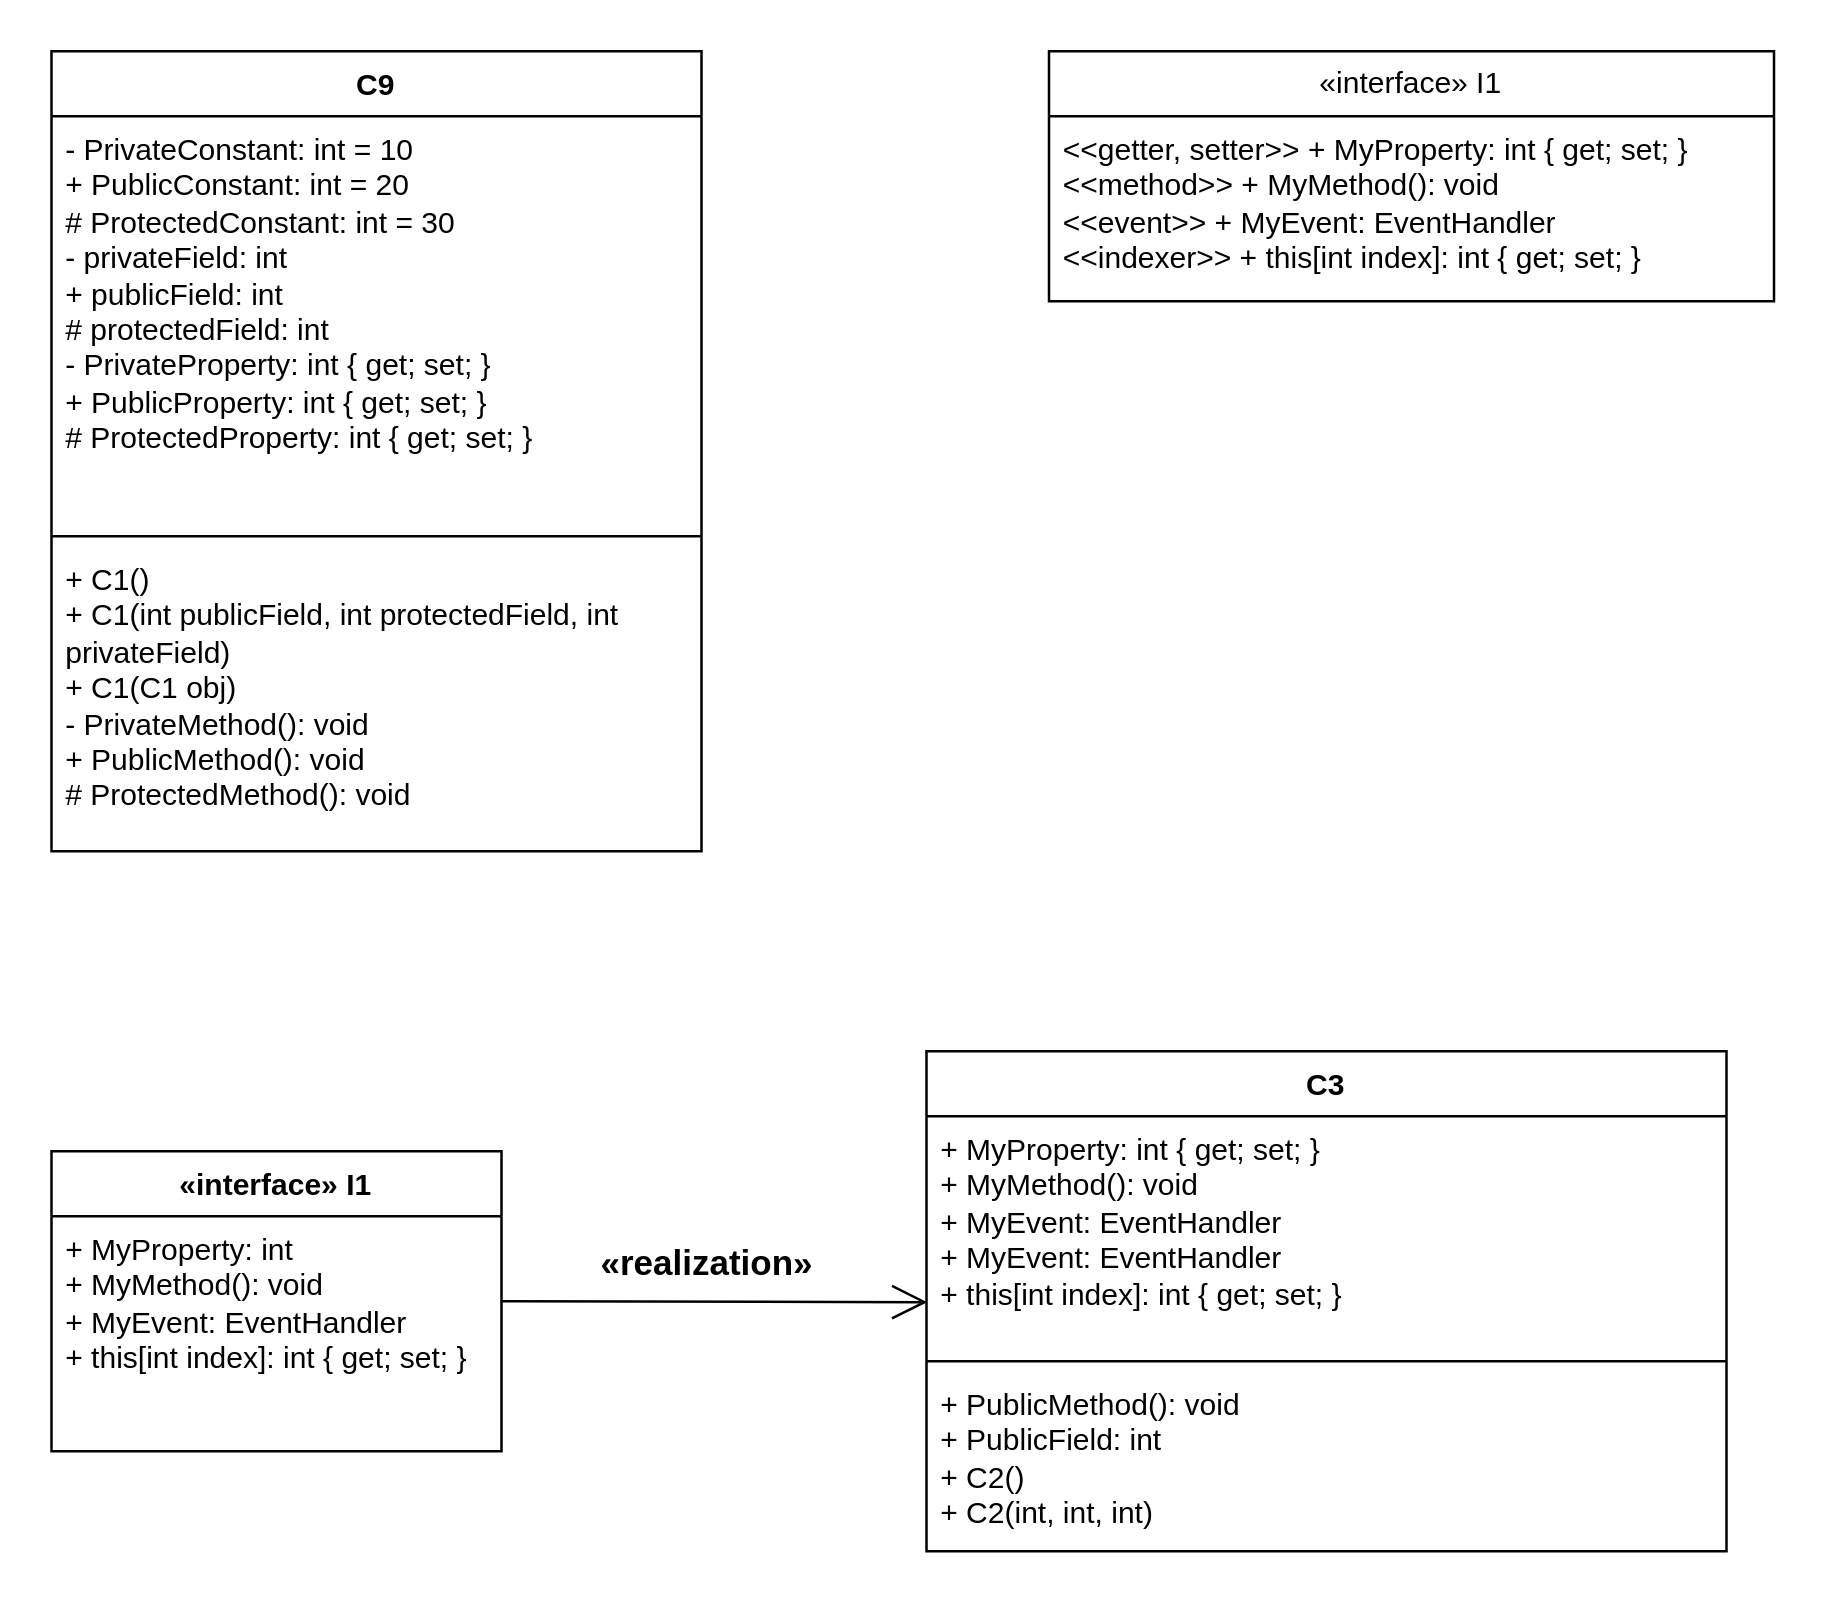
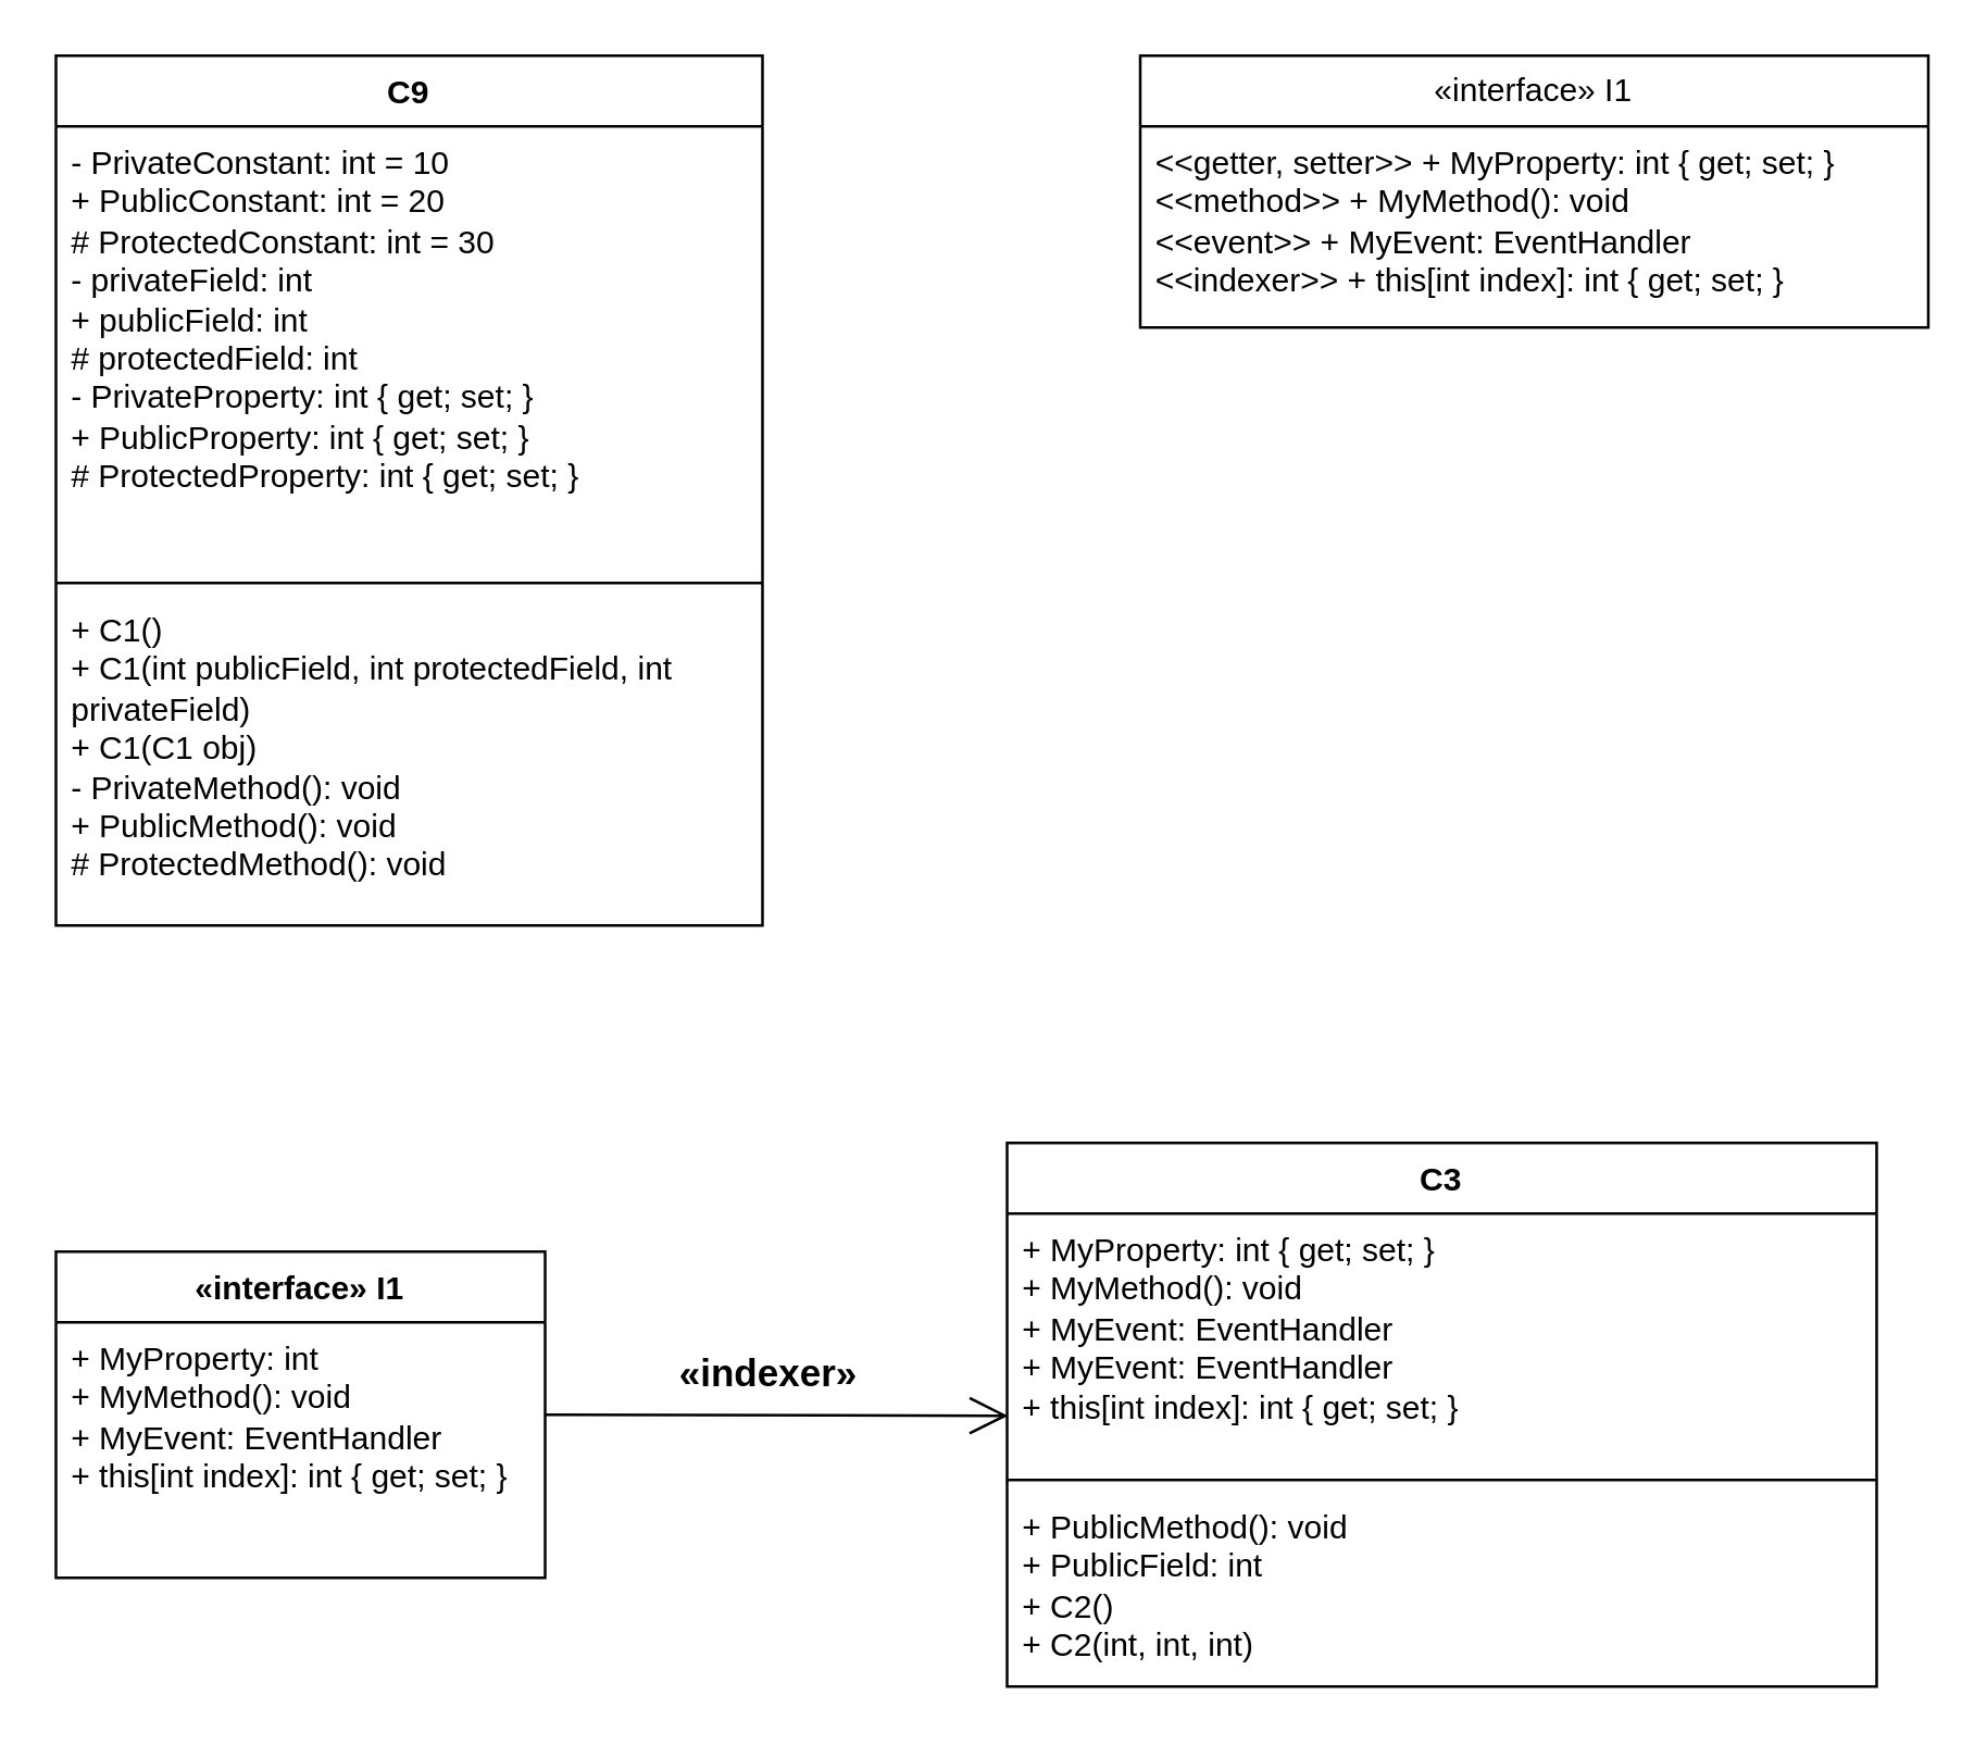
  <mxCell id="0" />
  <mxCell id="1" parent="0" />
  <mxCell id="2" value="  C9   " style="swimlane;fontStyle=1;align=center;verticalAlign=top;childLayout=stackLayout;horizontal=1;startSize=26;horizontalStack=0;resizeParent=1;resizeParentMax=0;resizeLast=0;collapsible=1;marginBottom=0;whiteSpace=wrap;html=1;" parent="1" vertex="1"><mxGeometry x="20" y="20" width="260" height="320" as="geometry" /></mxCell>
  <mxCell id="3" value="- PrivateConstant: &lt;span class=&quot;hljs-built_in&quot;&gt;int&lt;/span&gt; = &lt;span class=&quot;hljs-number&quot;&gt;10&lt;/span&gt;&lt;br&gt;+ PublicConstant: &lt;span class=&quot;hljs-built_in&quot;&gt;int&lt;/span&gt; = &lt;span class=&quot;hljs-number&quot;&gt;20&lt;/span&gt;&amp;nbsp;&lt;br&gt;&lt;span class=&quot;hljs-meta&quot;&gt;# ProtectedConstant: int = 30&lt;/span&gt;&lt;br&gt;- privateField: &lt;span class=&quot;hljs-built_in&quot;&gt;int&lt;/span&gt;&lt;br&gt;+ publicField: &lt;span class=&quot;hljs-built_in&quot;&gt;int&lt;/span&gt;&amp;nbsp;&lt;br&gt;&lt;span class=&quot;hljs-meta&quot;&gt;# protectedField: int&amp;nbsp;&lt;/span&gt;&lt;br&gt;- PrivateProperty: &lt;span class=&quot;hljs-built_in&quot;&gt;int&lt;/span&gt; { &lt;span class=&quot;hljs-keyword&quot;&gt;get&lt;/span&gt;; &lt;span class=&quot;hljs-keyword&quot;&gt;set&lt;/span&gt;; }&lt;br&gt;+ PublicProperty: &lt;span class=&quot;hljs-built_in&quot;&gt;int&lt;/span&gt; { &lt;span class=&quot;hljs-keyword&quot;&gt;get&lt;/span&gt;; &lt;span class=&quot;hljs-keyword&quot;&gt;set&lt;/span&gt;; }&amp;nbsp;&lt;br&gt;&lt;span class=&quot;hljs-meta&quot;&gt;# ProtectedProperty: int { get; set; }&lt;/span&gt;" style="text;strokeColor=none;fillColor=none;align=left;verticalAlign=top;spacingLeft=4;spacingRight=4;overflow=hidden;rotatable=0;points=[[0,0.5],[1,0.5]];portConstraint=eastwest;whiteSpace=wrap;html=1;" parent="2" vertex="1"><mxGeometry y="26" width="260" height="164" as="geometry" /></mxCell>
  <mxCell id="4" value="" style="line;strokeWidth=1;fillColor=none;align=left;verticalAlign=middle;spacingTop=-1;spacingLeft=3;spacingRight=3;rotatable=0;labelPosition=right;points=[];portConstraint=eastwest;strokeColor=inherit;" parent="2" vertex="1"><mxGeometry y="190" width="260" height="8" as="geometry" /></mxCell>
  <mxCell id="5" value="+ C1()&amp;nbsp;&lt;br&gt;+ C1(&lt;span class=&quot;hljs-built_in&quot;&gt;int&lt;/span&gt; publicField, &lt;span class=&quot;hljs-built_in&quot;&gt;int&lt;/span&gt; protectedField, &lt;span class=&quot;hljs-built_in&quot;&gt;int&lt;/span&gt; privateField)&lt;br&gt;+ C1(C1 obj)&lt;br&gt;- PrivateMethod(): &lt;span class=&quot;hljs-keyword&quot;&gt;void&lt;/span&gt;&lt;br&gt;+ PublicMethod(): &lt;span class=&quot;hljs-keyword&quot;&gt;void&lt;/span&gt;&amp;nbsp;&lt;br&gt;&lt;span class=&quot;hljs-meta&quot;&gt;# ProtectedMethod(): void&amp;nbsp; &amp;nbsp;&amp;nbsp;&lt;/span&gt;" style="text;strokeColor=none;fillColor=none;align=left;verticalAlign=top;spacingLeft=4;spacingRight=4;overflow=hidden;rotatable=0;points=[[0,0.5],[1,0.5]];portConstraint=eastwest;whiteSpace=wrap;html=1;" parent="2" vertex="1"><mxGeometry y="198" width="260" height="122" as="geometry" /></mxCell>
  <mxCell id="6" value="«interface» I1  " style="swimlane;fontStyle=0;childLayout=stackLayout;horizontal=1;startSize=26;fillColor=none;horizontalStack=0;resizeParent=1;resizeParentMax=0;resizeLast=0;collapsible=1;marginBottom=0;whiteSpace=wrap;html=1;" vertex="1" parent="1"><mxGeometry x="419" y="20" width="290" height="100" as="geometry" /></mxCell>
  <mxCell id="7" value="&lt;span class=&quot;hljs-operator&quot;&gt;&lt;span class=&quot;hljs-operator&quot;&gt;&amp;lt;&amp;lt;&lt;/span&gt;getter, setter&lt;span class=&quot;hljs-operator&quot;&gt;&amp;gt;&amp;gt;&amp;nbsp;&lt;/span&gt;+&lt;/span&gt; MyProperty: &lt;span class=&quot;hljs-type&quot;&gt;int&lt;/span&gt; { &lt;span class=&quot;hljs-keyword&quot;&gt;get&lt;/span&gt;; &lt;span class=&quot;hljs-keyword&quot;&gt;set&lt;/span&gt;; }&amp;nbsp;&lt;br&gt;&lt;span class=&quot;hljs-operator&quot;&gt;&lt;span class=&quot;hljs-operator&quot;&gt;&amp;lt;&amp;lt;&lt;/span&gt;&lt;span class=&quot;hljs-keyword&quot;&gt;method&lt;/span&gt;&lt;span class=&quot;hljs-operator&quot;&gt;&amp;gt;&amp;gt;&amp;nbsp;&lt;/span&gt;+&lt;/span&gt; MyMethod(): void&amp;nbsp;&lt;br&gt;&lt;span class=&quot;hljs-operator&quot;&gt;&lt;span class=&quot;hljs-operator&quot;&gt;&amp;lt;&amp;lt;&lt;/span&gt;event&lt;span class=&quot;hljs-operator&quot;&gt;&amp;gt;&amp;gt;&amp;nbsp;&lt;/span&gt;+&lt;/span&gt; MyEvent: EventHandler&amp;nbsp;&lt;br&gt;&lt;span class=&quot;hljs-operator&quot;&gt;&lt;span class=&quot;hljs-operator&quot;&gt;&amp;lt;&amp;lt;&lt;/span&gt;indexer&lt;span class=&quot;hljs-operator&quot;&gt;&amp;gt;&amp;gt;&amp;nbsp;&lt;/span&gt;+&lt;/span&gt; this[&lt;span class=&quot;hljs-type&quot;&gt;int&lt;/span&gt; index]: &lt;span class=&quot;hljs-type&quot;&gt;int&lt;/span&gt; { &lt;span class=&quot;hljs-keyword&quot;&gt;get&lt;/span&gt;; &lt;span class=&quot;hljs-keyword&quot;&gt;set&lt;/span&gt;; }&amp;nbsp;" style="text;strokeColor=none;fillColor=none;align=left;verticalAlign=top;spacingLeft=4;spacingRight=4;overflow=hidden;rotatable=0;points=[[0,0.5],[1,0.5]];portConstraint=eastwest;whiteSpace=wrap;html=1;" vertex="1" parent="6"><mxGeometry y="26" width="290" height="74" as="geometry" /></mxCell>
  <mxCell id="8" value="«&lt;span class=&quot;hljs-keyword&quot;&gt;interface&lt;/span&gt;» &lt;span class=&quot;hljs-title&quot;&gt;I1&lt;/span&gt;" style="swimlane;fontStyle=1;align=center;verticalAlign=top;childLayout=stackLayout;horizontal=1;startSize=26;horizontalStack=0;resizeParent=1;resizeParentMax=0;resizeLast=0;collapsible=1;marginBottom=0;whiteSpace=wrap;html=1;" vertex="1" parent="1"><mxGeometry x="20" y="460" width="180" height="120" as="geometry" /></mxCell>
  <mxCell id="9" value="+ &lt;span class=&quot;hljs-title&quot;&gt;MyProperty&lt;/span&gt;: &lt;span class=&quot;hljs-title&quot;&gt;int&lt;/span&gt;&lt;div&gt;&lt;span class=&quot;hljs-title&quot;&gt;+ MyMethod(): &lt;span class=&quot;hljs-keyword&quot;&gt;void&lt;/span&gt;&lt;br&gt;&lt;/span&gt;&lt;/div&gt;&lt;div&gt;&lt;span class=&quot;hljs-title&quot;&gt;&lt;span class=&quot;hljs-keyword&quot;&gt;+ MyEvent: EventHandler&lt;br&gt;&lt;/span&gt;&lt;/span&gt;&lt;/div&gt;&lt;div&gt;&lt;span class=&quot;hljs-title&quot;&gt;&lt;span class=&quot;hljs-keyword&quot;&gt;+ &lt;span class=&quot;hljs-keyword&quot;&gt;this&lt;/span&gt;[&lt;span class=&quot;hljs-built_in&quot;&gt;int&lt;/span&gt; index]: &lt;span class=&quot;hljs-built_in&quot;&gt;int&lt;/span&gt; { &lt;span class=&quot;hljs-keyword&quot;&gt;get&lt;/span&gt;; &lt;span class=&quot;hljs-keyword&quot;&gt;set&lt;/span&gt;; }&lt;br&gt;&lt;/span&gt;&lt;/span&gt;&lt;/div&gt;" style="text;strokeColor=none;fillColor=none;align=left;verticalAlign=top;spacingLeft=4;spacingRight=4;overflow=hidden;rotatable=0;points=[[0,0.5],[1,0.5]];portConstraint=eastwest;whiteSpace=wrap;html=1;" vertex="1" parent="8"><mxGeometry y="26" width="180" height="94" as="geometry" /></mxCell>
  <mxCell id="10" value="&lt;span class=&quot;hljs-title&quot;&gt;C3&lt;/span&gt;" style="swimlane;fontStyle=1;align=center;verticalAlign=top;childLayout=stackLayout;horizontal=1;startSize=26;horizontalStack=0;resizeParent=1;resizeParentMax=0;resizeLast=0;collapsible=1;marginBottom=0;whiteSpace=wrap;html=1;" vertex="1" parent="1"><mxGeometry x="370" y="420" width="320" height="200" as="geometry" /></mxCell>
  <mxCell id="11" value="+ &lt;span class=&quot;hljs-title&quot;&gt;MyProperty&lt;/span&gt;: &lt;span class=&quot;hljs-title&quot;&gt;int&lt;/span&gt; { &lt;span class=&quot;hljs-keyword&quot;&gt;get&lt;/span&gt;; &lt;span class=&quot;hljs-keyword&quot;&gt;set&lt;/span&gt;; }&lt;div&gt;+ MyMethod(): &lt;span class=&quot;hljs-keyword&quot;&gt;void&lt;/span&gt;&lt;br&gt;+ MyEvent: EventHandler&lt;br&gt;+ MyEvent: EventHandler&lt;br&gt;&lt;/div&gt;&lt;div&gt;+ &lt;span class=&quot;hljs-keyword&quot;&gt;this&lt;/span&gt;[&lt;span class=&quot;hljs-built_in&quot;&gt;int&lt;/span&gt; index]: &lt;span class=&quot;hljs-built_in&quot;&gt;int&lt;/span&gt; { &lt;span class=&quot;hljs-keyword&quot;&gt;get&lt;/span&gt;; &lt;span class=&quot;hljs-keyword&quot;&gt;set&lt;/span&gt;; }&lt;br&gt;&lt;/div&gt;" style="text;strokeColor=none;fillColor=none;align=left;verticalAlign=top;spacingLeft=4;spacingRight=4;overflow=hidden;rotatable=0;points=[[0,0.5],[1,0.5]];portConstraint=eastwest;whiteSpace=wrap;html=1;" vertex="1" parent="10"><mxGeometry y="26" width="320" height="94" as="geometry" /></mxCell>
  <mxCell id="12" value="" style="line;strokeWidth=1;fillColor=none;align=left;verticalAlign=middle;spacingTop=-1;spacingLeft=3;spacingRight=3;rotatable=0;labelPosition=right;points=[];portConstraint=eastwest;strokeColor=inherit;" vertex="1" parent="10"><mxGeometry y="120" width="320" height="8" as="geometry" /></mxCell>
  <mxCell id="13" value="+ PublicMethod(): &lt;span class=&quot;hljs-keyword&quot;&gt;void&lt;/span&gt;&lt;br&gt;+ PublicField: &lt;span class=&quot;hljs-built_in&quot;&gt;int&lt;/span&gt;&amp;nbsp;&lt;br&gt;+ C2()&lt;br&gt;+ C2(&lt;span class=&quot;hljs-built_in&quot;&gt;int&lt;/span&gt;, &lt;span class=&quot;hljs-built_in&quot;&gt;int&lt;/span&gt;, &lt;span class=&quot;hljs-built_in&quot;&gt;int&lt;/span&gt;)" style="text;strokeColor=none;fillColor=none;align=left;verticalAlign=top;spacingLeft=4;spacingRight=4;overflow=hidden;rotatable=0;points=[[0,0.5],[1,0.5]];portConstraint=eastwest;whiteSpace=wrap;html=1;" vertex="1" parent="10"><mxGeometry y="128" width="320" height="72" as="geometry" /></mxCell>
- <mxCell id="14" value="«realization»" style="text;strokeColor=none;fillColor=none;html=1;fontSize=14;fontStyle=1;verticalAlign=middle;align=center;" vertex="1" parent="1"><mxGeometry x="230" y="500" width="103" height="10" as="geometry" /></mxCell>
+ <mxCell id="14" value="«indexer»" style="text;strokeColor=none;fillColor=none;html=1;fontSize=14;fontStyle=1;verticalAlign=middle;align=center;" vertex="1" parent="1"><mxGeometry x="230" y="500" width="103" height="10" as="geometry" /></mxCell>
  <mxCell id="15" value="" style="endArrow=open;endFill=1;endSize=12;html=1;rounded=0;entryX=0.001;entryY=0.791;entryDx=0;entryDy=0;entryPerimeter=0;" edge="1" parent="1" target="11"><mxGeometry width="160" relative="1" as="geometry"><mxPoint x="200" y="520" as="sourcePoint" /><mxPoint x="370" y="519.178" as="targetPoint" /><Array as="points" /></mxGeometry></mxCell>
